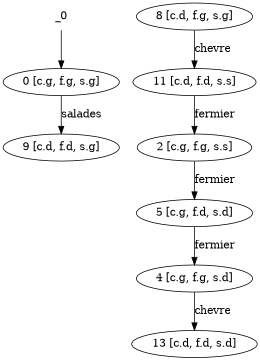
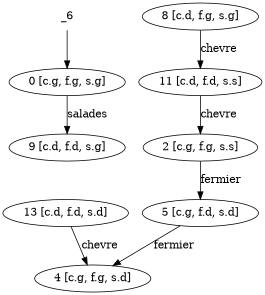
  digraph {
-   _0 [shape=none]
+   _0 [shape=none label=_6]
    n2 [label="0 [c.g, f.g, s.g]"]
    n3 [label="9 [c.d, f.d, s.g]"]
    n4 [label="11 [c.d, f.d, s.s]"]
    n5 [label="2 [c.g, f.g, s.s]"]
    n6 [label="5 [c.g, f.d, s.d]"]
    n7 [label="13 [c.d, f.d, s.d]"]
    n8 [label="4 [c.g, f.g, s.d]"]
    n9 [label="8 [c.d, f.g, s.g]"]
    _0 -> n2
    n2 -> n3 [label=salades]
-   n4 -> n5 [label=fermier]
+   n4 -> n5 [label=chevre]
    n5 -> n6 [label=fermier]
    n6 -> n8 [label=fermier]
-   n8 -> n7 [label=chevre]
+   n7 -> n8 [label=chevre]
    n9 -> n4 [label=chevre]
  }
